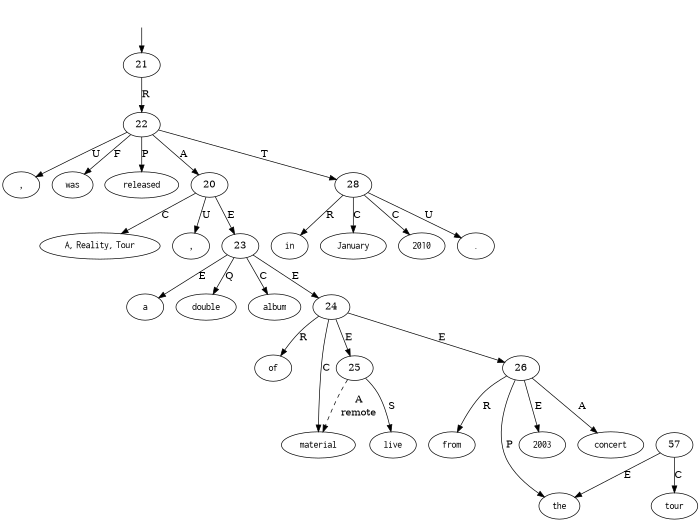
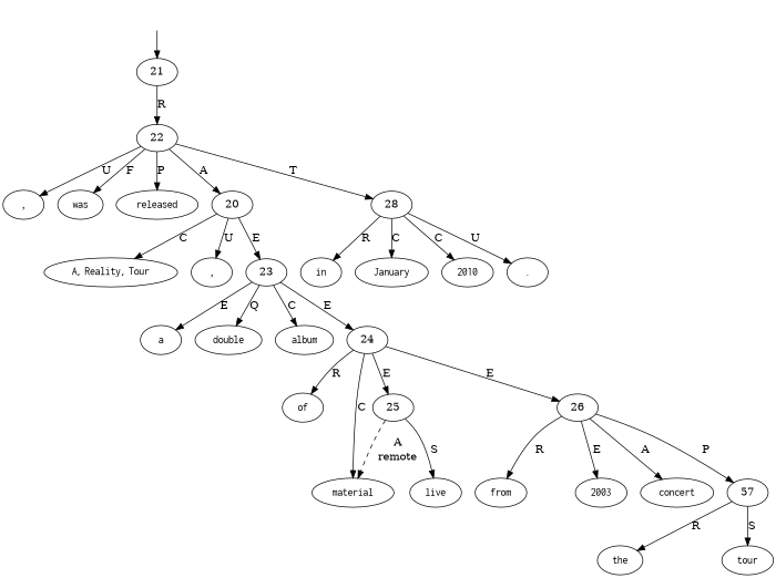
  digraph {
    node [shape=oval]
    top [style=invis shape=""]
    21 [shape=""]
    22 [shape=""]
    n4 [label=<<table align="center" border="0" cellspacing="0"><tr><td colspan="2"><font face="Courier">,</font></td></tr></table>>]
    n5 [label=<<table align="center" border="0" cellspacing="0"><tr><td colspan="2"><font face="Courier">was</font></td></tr></table>>]
    n6 [label=<<table align="center" border="0" cellspacing="0"><tr><td colspan="2"><font face="Courier">released</font></td></tr></table>>]
    20 [shape=""]
    28 [shape=""]
    n9 [label=<<table align="center" border="0" cellspacing="0"><tr><td colspan="2"><font face="Courier">A</font>,&nbsp;<font face="Courier">Reality</font>,&nbsp;<font face="Courier">Tour</font></td></tr></table>>]
    n10 [label=<<table align="center" border="0" cellspacing="0"><tr><td colspan="2"><font face="Courier">,</font></td></tr></table>>]
    n11 [label=<<table align="center" border="0" cellspacing="0"><tr><td colspan="2"><font face="Courier">a</font></td></tr></table>>]
    n12 [label=<<table align="center" border="0" cellspacing="0"><tr><td colspan="2"><font face="Courier">double</font></td></tr></table>>]
    n13 [label=<<table align="center" border="0" cellspacing="0"><tr><td colspan="2"><font face="Courier">album</font></td></tr></table>>]
    n14 [label=<<table align="center" border="0" cellspacing="0"><tr><td colspan="2"><font face="Courier">of</font></td></tr></table>>]
    n15 [label=<<table align="center" border="0" cellspacing="0"><tr><td colspan="2"><font face="Courier">live</font></td></tr></table>>]
    n16 [label=<<table align="center" border="0" cellspacing="0"><tr><td colspan="2"><font face="Courier">material</font></td></tr></table>>]
    n17 [label=<<table align="center" border="0" cellspacing="0"><tr><td colspan="2"><font face="Courier">from</font></td></tr></table>>]
    n18 [label=<<table align="center" border="0" cellspacing="0"><tr><td colspan="2"><font face="Courier">the</font></td></tr></table>>]
    n19 [label=<<table align="center" border="0" cellspacing="0"><tr><td colspan="2"><font face="Courier">2003</font></td></tr></table>>]
    n20 [label=<<table align="center" border="0" cellspacing="0"><tr><td colspan="2"><font face="Courier">concert</font></td></tr></table>>]
    n21 [label=<<table align="center" border="0" cellspacing="0"><tr><td colspan="2"><font face="Courier">tour</font></td></tr></table>>]
    n22 [label=<<table align="center" border="0" cellspacing="0"><tr><td colspan="2"><font face="Courier">in</font></td></tr></table>>]
    n23 [label=<<table align="center" border="0" cellspacing="0"><tr><td colspan="2"><font face="Courier">January</font></td></tr></table>>]
    n24 [label=<<table align="center" border="0" cellspacing="0"><tr><td colspan="2"><font face="Courier">2010</font></td></tr></table>>]
    n25 [label=<<table align="center" border="0" cellspacing="0"><tr><td colspan="2"><font face="Courier">.</font></td></tr></table>>]
    23 [shape=""]
    24 [shape=""]
    25 [shape=""]
    26 [shape=""]
    n30 [label=57 shape=""]
    top -> 21
    21 -> 22 [label=R]
    22 -> n4 [label=U]
    22 -> n5 [label=F]
    22 -> n6 [label=P]
    22 -> 20 [label=A]
    22 -> 28 [label=T]
    20 -> n9 [label=C]
    20 -> n10 [label=U]
    20 -> 23 [label=E]
    28 -> n22 [label=R]
    28 -> n23 [label=C]
    28 -> n24 [label=C]
    28 -> n25 [label=U]
    23 -> n11 [label=E]
    23 -> n12 [label=Q]
    23 -> n13 [label=C]
    23 -> 24 [label=E]
    24 -> n14 [label=R]
    24 -> n16 [label=C]
    24 -> 25 [label=E]
    24 -> 26 [label=E]
    25 -> n15 [label=S]
    25 -> n16 [label=<<table align="center" border="0" cellspacing="0"><tr><td colspan="1">A</td></tr><tr><td>remote</td></tr></table>> style=dashed]
    26 -> n17 [label=R]
    26 -> n19 [label=E]
    26 -> n20 [label=A]
-   26 -> n18 [label=P]
-   n30 -> n18 [label=E]
-   n30 -> n21 [label=C]
+   26 -> n30 [label=P]
+   n30 -> n18 [label=R]
+   n30 -> n21 [label=S]
  }
